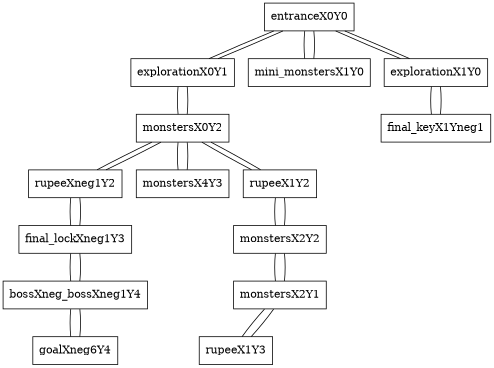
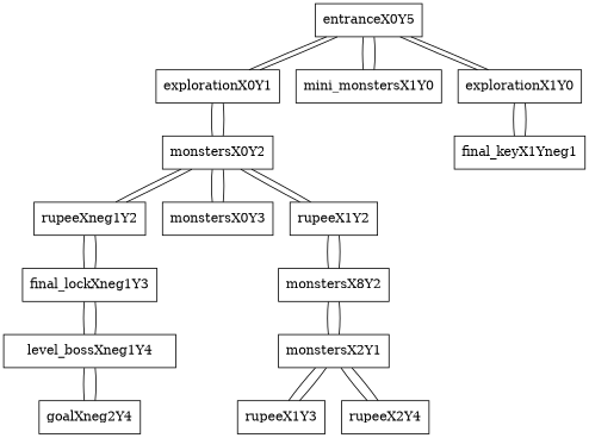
  graph {
    node [shape=box]
-   entranceX0Y0
+   entranceX0Y0 [label=entranceX0Y5]
    explorationX0Y1
    n3 [label=mini_monstersX1Y0]
    explorationX1Y0
    monstersX0Y2
    final_keyX1Yneg1
    rupeeXneg1Y2
-   monstersX0Y3 [label=monstersX4Y3]
+   monstersX0Y3
    rupeeX1Y2
    final_lockXneg1Y3
-   monstersX2Y2
-   level_bossXneg1Y4 [label=bossXneg_bossXneg1Y4]
+   monstersX2Y2 [label=monstersX8Y2]
+   level_bossXneg1Y4
    n13 [label=monstersX2Y1]
    rupeeX1Y3
-   goalXneg2Y4 [label=goalXneg6Y4]
+   rupeeX2Y4
+   goalXneg2Y4
    entranceX0Y0 -- explorationX0Y1
    entranceX0Y0 -- n3
    entranceX0Y0 -- explorationX1Y0
    explorationX0Y1 -- entranceX0Y0
    explorationX0Y1 -- monstersX0Y2
    n3 -- entranceX0Y0
    explorationX1Y0 -- entranceX0Y0
    explorationX1Y0 -- final_keyX1Yneg1
    monstersX0Y2 -- explorationX0Y1
    monstersX0Y2 -- rupeeXneg1Y2
    monstersX0Y2 -- monstersX0Y3
    monstersX0Y2 -- rupeeX1Y2
    final_keyX1Yneg1 -- explorationX1Y0
    rupeeXneg1Y2 -- monstersX0Y2
    rupeeXneg1Y2 -- final_lockXneg1Y3
    monstersX0Y3 -- monstersX0Y2
    rupeeX1Y2 -- monstersX0Y2
    rupeeX1Y2 -- monstersX2Y2
    final_lockXneg1Y3 -- rupeeXneg1Y2
    final_lockXneg1Y3 -- level_bossXneg1Y4
    monstersX2Y2 -- rupeeX1Y2
    monstersX2Y2 -- n13
    level_bossXneg1Y4 -- final_lockXneg1Y3
    level_bossXneg1Y4 -- goalXneg2Y4
    n13 -- monstersX2Y2
    n13 -- rupeeX1Y3
+   n13 -- rupeeX2Y4
    rupeeX1Y3 -- n13
+   rupeeX2Y4 -- n13
    goalXneg2Y4 -- level_bossXneg1Y4
  }
